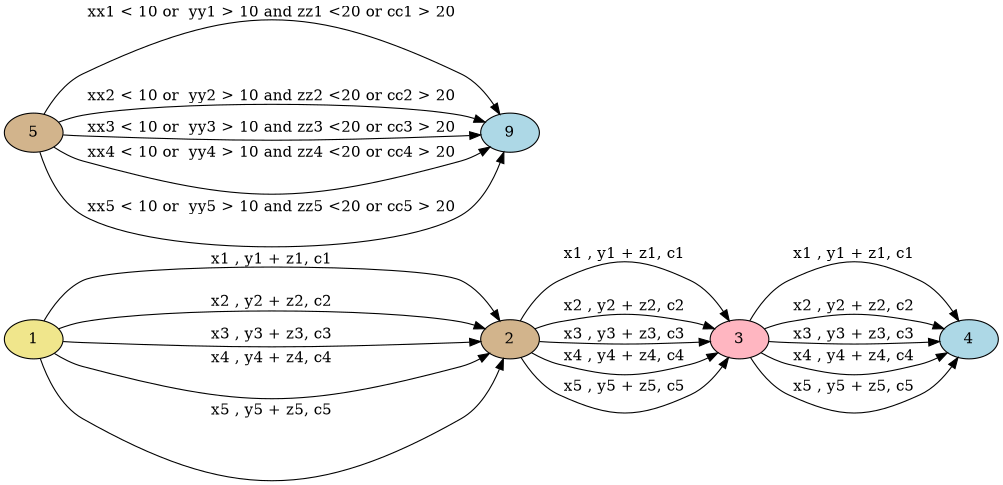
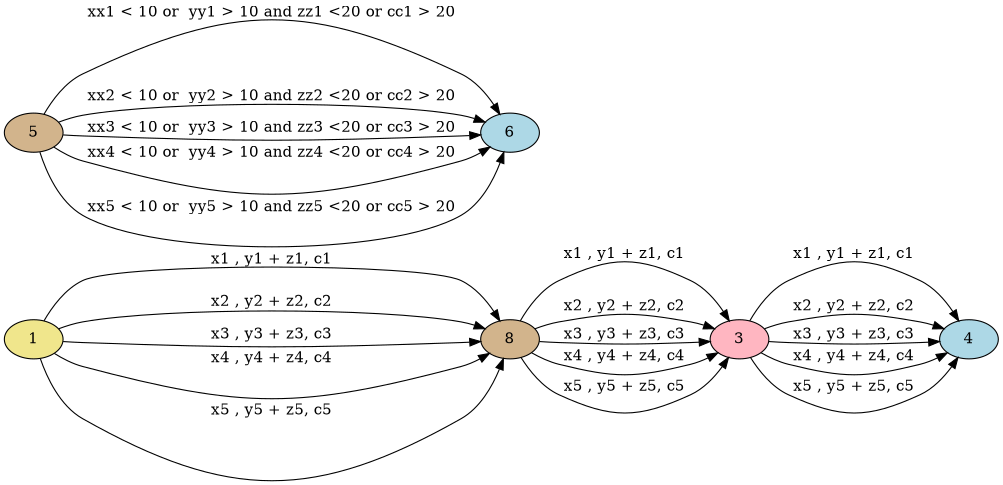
  digraph {
    rankdir=LR
    node [fillcolor=tan style=filled]
    1 [fillcolor=khaki]
-   2
+   2 [label=8]
    3 [fillcolor=lightpink]
    4 [fillcolor=lightblue]
    5
-   6 [fillcolor=lightblue label=9]
+   6 [fillcolor=lightblue]
    1 -> 2 [label=" x1 , y1 + z1, c1 "]
    1 -> 2 [label=" x2 , y2 + z2, c2 "]
    1 -> 2 [label=" x3 , y3 + z3, c3 "]
    1 -> 2 [label=" x4 , y4 + z4, c4 "]
    1 -> 2 [label=" x5 , y5 + z5, c5 "]
    2 -> 3 [label=" x1 , y1 + z1, c1 "]
    2 -> 3 [label=" x2 , y2 + z2, c2 "]
    2 -> 3 [label=" x3 , y3 + z3, c3 "]
    2 -> 3 [label=" x4 , y4 + z4, c4 "]
    2 -> 3 [label=" x5 , y5 + z5, c5 "]
    3 -> 4 [label=" x1 , y1 + z1, c1 "]
    3 -> 4 [label=" x2 , y2 + z2, c2 "]
    3 -> 4 [label=" x3 , y3 + z3, c3 "]
    3 -> 4 [label=" x4 , y4 + z4, c4 "]
    3 -> 4 [label=" x5 , y5 + z5, c5 "]
    5 -> 6 [label=" xx1 < 10 or  yy1 > 10 and zz1 <20 or cc1 > 20 "]
    5 -> 6 [label=" xx2 < 10 or  yy2 > 10 and zz2 <20 or cc2 > 20 "]
    5 -> 6 [label=" xx3 < 10 or  yy3 > 10 and zz3 <20 or cc3 > 20 "]
    5 -> 6 [label=" xx4 < 10 or  yy4 > 10 and zz4 <20 or cc4 > 20 "]
    5 -> 6 [label=" xx5 < 10 or  yy5 > 10 and zz5 <20 or cc5 > 20 "]
  }
